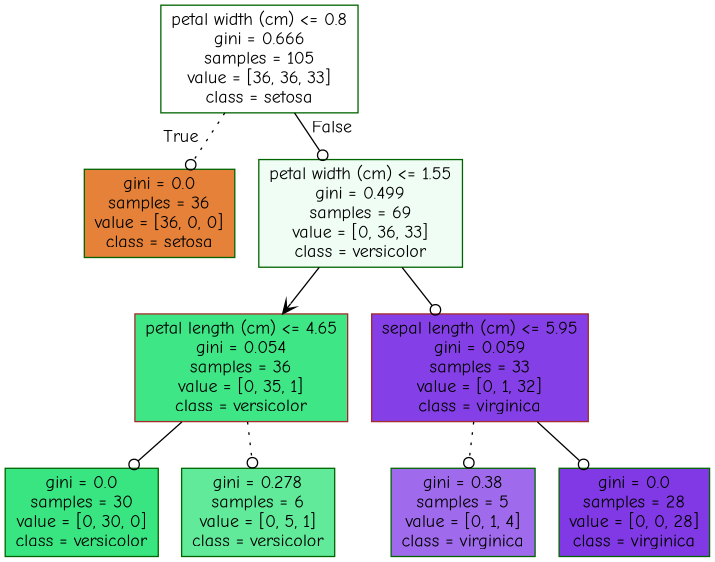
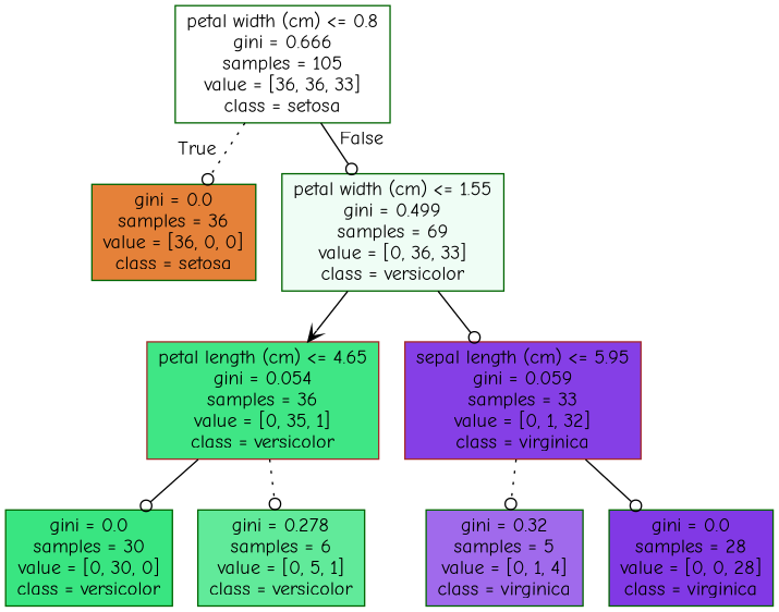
  digraph {
    fontname="Comic Neue"
    node [color=darkgreen fontname="Comic Neue" shape=box style=filled]
    edge [fontname="Comic Neue" style=solid arrowhead=odot]
    n1 [fillcolor="#ffffff" label="petal width (cm) <= 0.8\ngini = 0.666\nsamples = 105\nvalue = [36, 36, 33]\nclass = setosa"]
    n2 [fillcolor="#e58139" label="gini = 0.0\nsamples = 36\nvalue = [36, 0, 0]\nclass = setosa"]
    n3 [fillcolor="#effdf5" label="petal width (cm) <= 1.55\ngini = 0.499\nsamples = 69\nvalue = [0, 36, 33]\nclass = versicolor"]
    n4 [color=brown fillcolor="#3fe685" label="petal length (cm) <= 4.65\ngini = 0.054\nsamples = 36\nvalue = [0, 35, 1]\nclass = versicolor"]
    n5 [color=brown fillcolor="#853fe6" label="sepal length (cm) <= 5.95\ngini = 0.059\nsamples = 33\nvalue = [0, 1, 32]\nclass = virginica"]
    n6 [fillcolor="#39e581" label="gini = 0.0\nsamples = 30\nvalue = [0, 30, 0]\nclass = versicolor"]
    n7 [fillcolor="#61ea9a" label="gini = 0.278\nsamples = 6\nvalue = [0, 5, 1]\nclass = versicolor"]
-   n8 [fillcolor="#a06aec" label="gini = 0.38\nsamples = 5\nvalue = [0, 1, 4]\nclass = virginica"]
+   n8 [fillcolor="#a06aec" label="gini = 0.32\nsamples = 5\nvalue = [0, 1, 4]\nclass = virginica"]
    n9 [fillcolor="#8139e5" label="gini = 0.0\nsamples = 28\nvalue = [0, 0, 28]\nclass = virginica"]
    n1 -> n2 [headlabel=True labelangle=45 labeldistance=2.5 style=dotted]
    n1 -> n3 [headlabel=False labelangle=-45 labeldistance=2.5]
    n3 -> n4 [arrowhead=vee]
    n3 -> n5
    n4 -> n6
    n4 -> n7 [style=dotted]
    n5 -> n8 [style=dotted]
    n5 -> n9
  }
